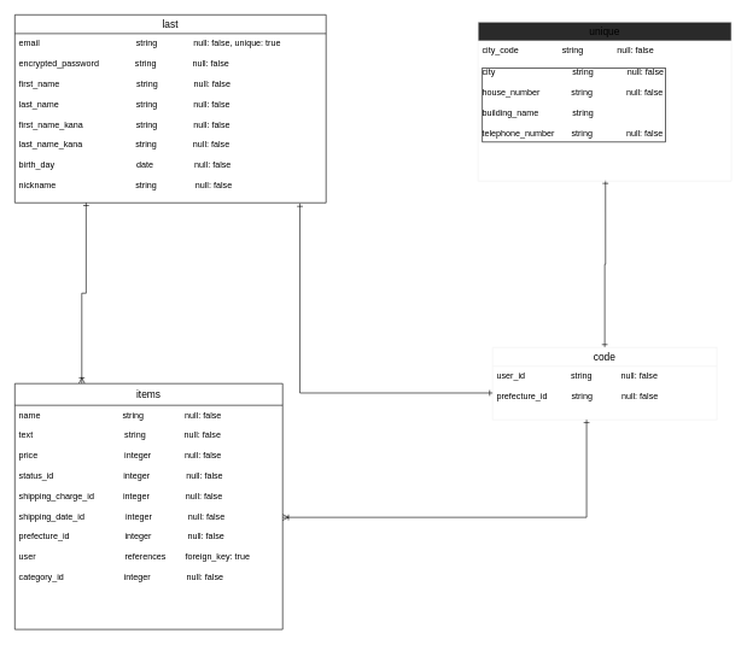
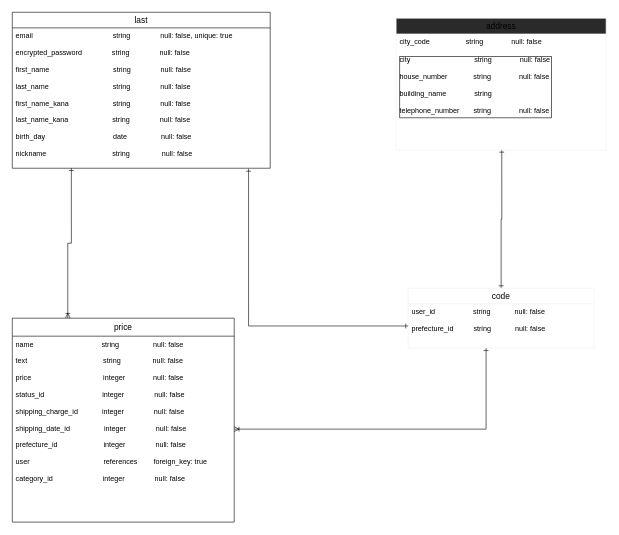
  <mxCell id="0" />
  <mxCell id="1" parent="0" />
  <mxCell id="2" value="last" style="swimlane;fontStyle=0;childLayout=stackLayout;horizontal=1;startSize=26;horizontalStack=0;resizeParent=1;resizeParentMax=0;resizeLast=0;collapsible=1;marginBottom=0;align=center;fontSize=14;" parent="1" vertex="1"><mxGeometry x="20" y="20" width="430" height="260" as="geometry" /></mxCell>
  <mxCell id="3" value="email                                        string               null: false, unique: true&#10;&#10;encrypted_password               string               null: false &#10;&#10;first_name                                string               null: false&#10;&#10;last_name                                string               null: false&#10;&#10;first_name_kana                      string               null: false&#10;&#10;last_name_kana                      string               null: false        &#10;&#10;birth_day                                  date                 null: false&#10;&#10;nickname                                 string                null: false&#10;" style="text;strokeColor=none;fillColor=none;spacingLeft=4;spacingRight=4;overflow=hidden;rotatable=0;points=[[0,0.5],[1,0.5]];portConstraint=eastwest;fontSize=12;" parent="2" vertex="1"><mxGeometry y="26" width="430" height="234" as="geometry" /></mxCell>
  <mxCell id="4" style="edgeStyle=orthogonalEdgeStyle;rounded=0;orthogonalLoop=1;jettySize=auto;html=1;exitX=0.25;exitY=0;exitDx=0;exitDy=0;entryX=0.229;entryY=0.999;entryDx=0;entryDy=0;entryPerimeter=0;startArrow=ERoneToMany;startFill=0;endArrow=ERone;endFill=0;" edge="1" parent="1" source="5" target="3"><mxGeometry relative="1" as="geometry" /></mxCell>
- <mxCell id="5" value="items" style="swimlane;fontStyle=0;childLayout=stackLayout;horizontal=1;startSize=30;horizontalStack=0;resizeParent=1;resizeParentMax=0;resizeLast=0;collapsible=1;marginBottom=0;align=center;fontSize=14;" parent="1" vertex="1"><mxGeometry x="20" y="530" width="370" height="340" as="geometry" /></mxCell>
+ <mxCell id="5" value="price" style="swimlane;fontStyle=0;childLayout=stackLayout;horizontal=1;startSize=30;horizontalStack=0;resizeParent=1;resizeParentMax=0;resizeLast=0;collapsible=1;marginBottom=0;align=center;fontSize=14;" parent="1" vertex="1"><mxGeometry x="20" y="530" width="370" height="340" as="geometry" /></mxCell>
  <mxCell id="6" value="name                                  string                 null: false&#10;&#10;text                                      string                null: false &#10;&#10;price                                    integer              null: false&#10;&#10;status_id                             integer               null: false&#10;&#10;shipping_charge_id            integer               null: false&#10;&#10;shipping_date_id                 integer               null: false&#10;&#10;prefecture_id                       integer               null: false &#10;&#10;user                                     references        foreign_key: true&#10;&#10;category_id                         integer               null: false&#10;" style="text;strokeColor=none;fillColor=none;spacingLeft=4;spacingRight=4;overflow=hidden;rotatable=0;points=[[0,0.5],[1,0.5]];portConstraint=eastwest;fontSize=12;" parent="5" vertex="1"><mxGeometry y="30" width="370" height="310" as="geometry" /></mxCell>
  <mxCell id="7" style="edgeStyle=orthogonalEdgeStyle;rounded=0;orthogonalLoop=1;jettySize=auto;html=1;exitX=0.5;exitY=0;exitDx=0;exitDy=0;entryX=0.503;entryY=0.995;entryDx=0;entryDy=0;entryPerimeter=0;startArrow=ERone;startFill=0;endArrow=ERone;endFill=0;" edge="1" parent="1" source="8" target="12"><mxGeometry relative="1" as="geometry" /></mxCell>
  <mxCell id="8" value="code" style="swimlane;fontStyle=0;childLayout=stackLayout;horizontal=1;startSize=26;horizontalStack=0;resizeParent=1;resizeParentMax=0;resizeLast=0;collapsible=1;marginBottom=0;align=center;fontSize=14;labelBackgroundColor=none;strokeColor=#f0f0f0;" parent="1" vertex="1"><mxGeometry x="680" y="480" width="310" height="100" as="geometry" /></mxCell>
  <mxCell id="9" value="user_id                   string            null: false&#10;&#10;prefecture_id          string            null: false" style="text;strokeColor=none;fillColor=none;spacingLeft=4;spacingRight=4;overflow=hidden;rotatable=0;points=[[0,0.5],[1,0.5]];portConstraint=eastwest;fontSize=12;" parent="8" vertex="1"><mxGeometry y="26" width="310" height="74" as="geometry" /></mxCell>
- <mxCell id="10" value="unique" style="swimlane;fontStyle=0;childLayout=stackLayout;horizontal=1;startSize=26;horizontalStack=0;resizeParent=1;resizeParentMax=0;resizeLast=0;collapsible=1;marginBottom=0;align=center;fontSize=14;labelBackgroundColor=none;strokeColor=#f0f0f0;fillColor=#2a2a2a;" parent="1" vertex="1"><mxGeometry x="660" y="30" width="350" height="220" as="geometry" /></mxCell>
+ <mxCell id="10" value="address" style="swimlane;fontStyle=0;childLayout=stackLayout;horizontal=1;startSize=26;horizontalStack=0;resizeParent=1;resizeParentMax=0;resizeLast=0;collapsible=1;marginBottom=0;align=center;fontSize=14;labelBackgroundColor=none;strokeColor=#f0f0f0;fillColor=#2a2a2a;" parent="1" vertex="1"><mxGeometry x="660" y="30" width="350" height="220" as="geometry" /></mxCell>
  <mxCell id="11" value="city_code                  string              null: false" style="text;strokeColor=none;fillColor=none;spacingLeft=4;spacingRight=4;overflow=hidden;rotatable=0;points=[[0,0.5],[1,0.5]];portConstraint=eastwest;fontSize=12;" parent="10" vertex="1"><mxGeometry y="26" width="350" height="30" as="geometry" /></mxCell>
  <mxCell id="12" value="city                                string              null: false&#10;&#10;house_number             string              null: false&#10;&#10;building_name              string              &#10;&#10;telephone_number       string              null: false" style="text;strokeColor=none;fillColor=none;spacingLeft=4;spacingRight=4;overflow=hidden;rotatable=0;points=[[0,0.5],[1,0.5]];portConstraint=eastwest;fontSize=12;labelBorderColor=#000000;" parent="10" vertex="1"><mxGeometry y="56" width="350" height="164" as="geometry" /></mxCell>
  <mxCell id="13" style="edgeStyle=orthogonalEdgeStyle;rounded=0;orthogonalLoop=1;jettySize=auto;html=1;exitX=1;exitY=0.5;exitDx=0;exitDy=0;entryX=0.419;entryY=1;entryDx=0;entryDy=0;entryPerimeter=0;startArrow=ERoneToMany;startFill=0;endArrow=ERone;endFill=0;" edge="1" parent="1" source="6" target="9"><mxGeometry relative="1" as="geometry" /></mxCell>
  <mxCell id="14" style="edgeStyle=orthogonalEdgeStyle;rounded=0;orthogonalLoop=1;jettySize=auto;html=1;exitX=0;exitY=0.5;exitDx=0;exitDy=0;entryX=0.916;entryY=1.004;entryDx=0;entryDy=0;entryPerimeter=0;startArrow=ERone;startFill=0;endArrow=ERone;endFill=0;" edge="1" parent="1" source="9" target="3"><mxGeometry relative="1" as="geometry" /></mxCell>
